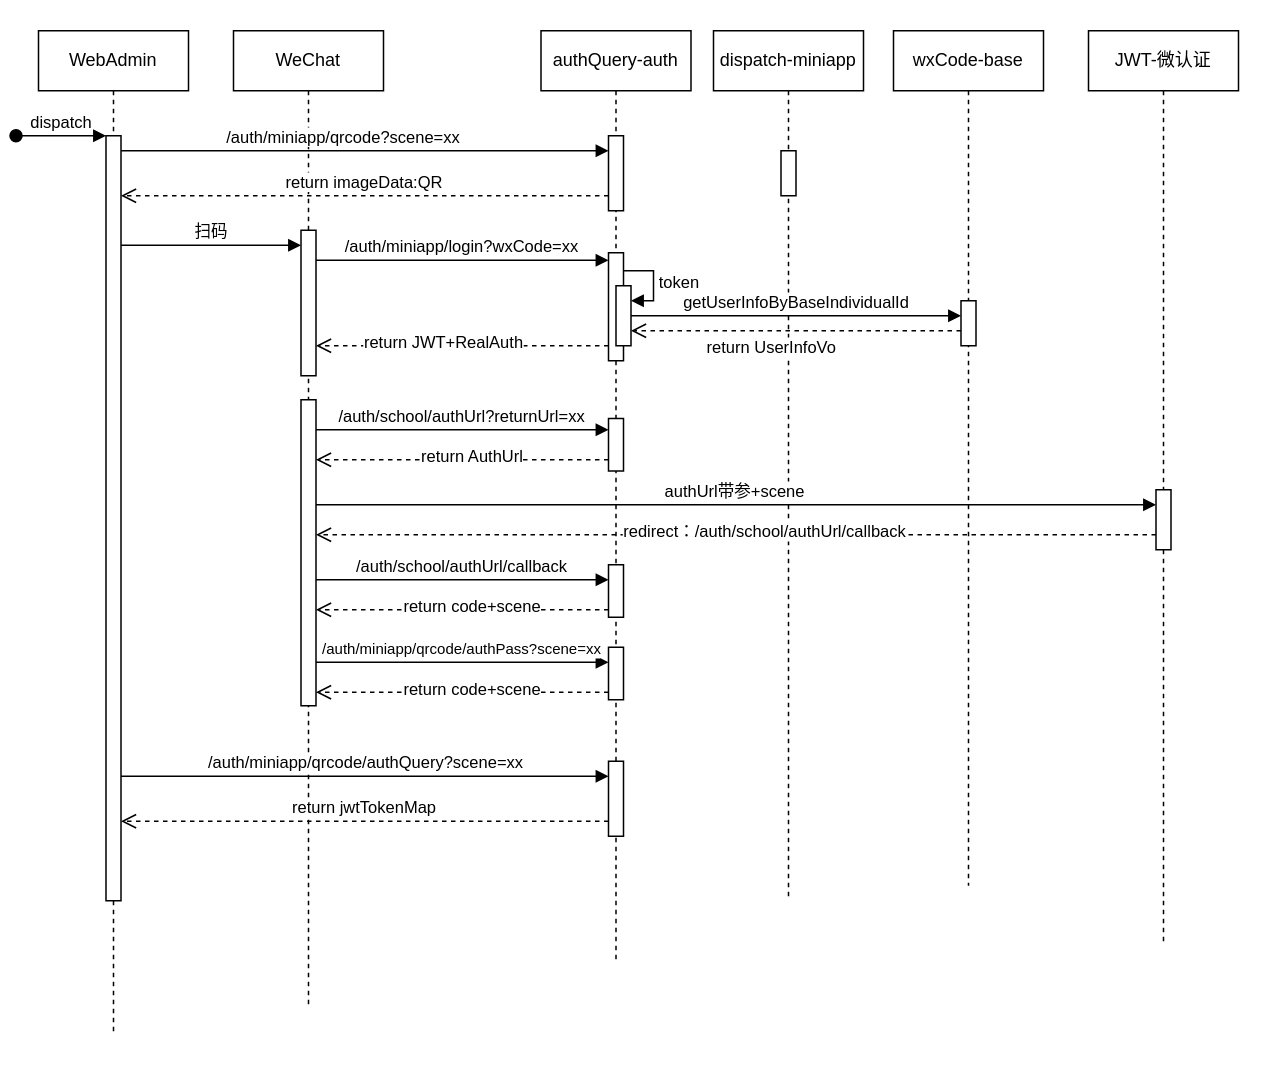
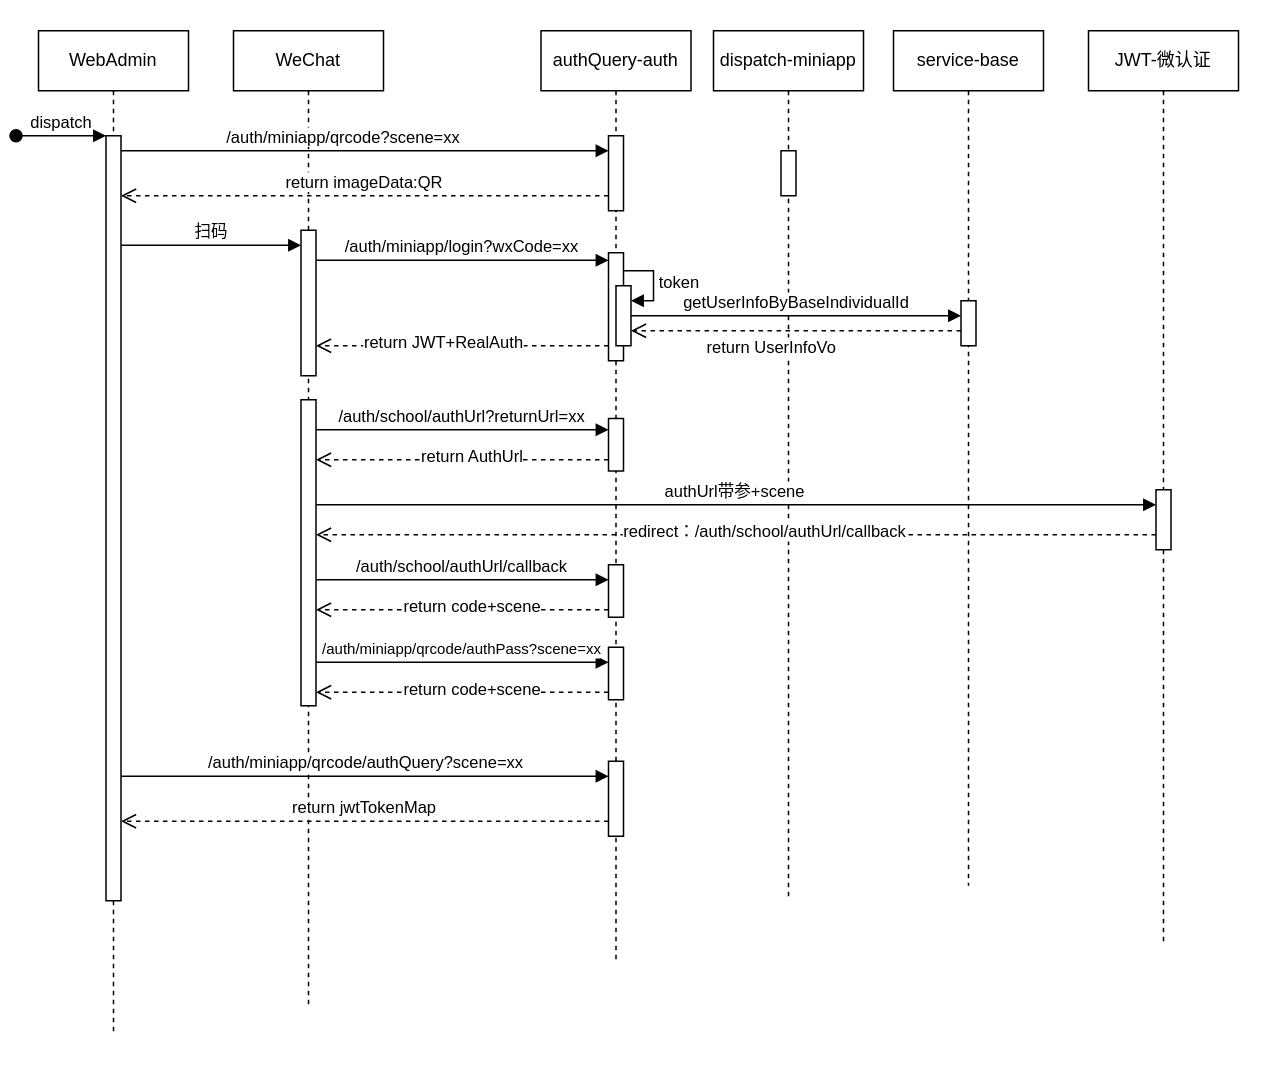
  <mxCell id="0" />
  <mxCell id="1" parent="0" />
  <mxCell id="2" value="WebAdmin" style="shape=umlLifeline;perimeter=lifelinePerimeter;whiteSpace=wrap;html=1;container=0;dropTarget=0;collapsible=0;recursiveResize=0;outlineConnect=0;portConstraint=eastwest;newEdgeStyle={&quot;edgeStyle&quot;:&quot;elbowEdgeStyle&quot;,&quot;elbow&quot;:&quot;vertical&quot;,&quot;curved&quot;:0,&quot;rounded&quot;:0};" parent="1" vertex="1"><mxGeometry x="20" y="20" width="100" height="670" as="geometry" /></mxCell>
  <mxCell id="3" value="" style="html=1;points=[];perimeter=orthogonalPerimeter;outlineConnect=0;targetShapes=umlLifeline;portConstraint=eastwest;newEdgeStyle={&quot;edgeStyle&quot;:&quot;elbowEdgeStyle&quot;,&quot;elbow&quot;:&quot;vertical&quot;,&quot;curved&quot;:0,&quot;rounded&quot;:0};" parent="2" vertex="1"><mxGeometry x="45" y="70" width="10" height="510" as="geometry" /></mxCell>
  <mxCell id="4" value="dispatch" style="html=1;verticalAlign=bottom;startArrow=oval;endArrow=block;startSize=8;edgeStyle=elbowEdgeStyle;elbow=vertical;curved=0;rounded=0;" parent="2" target="3" edge="1"><mxGeometry relative="1" as="geometry"><mxPoint x="-15" y="70" as="sourcePoint" /></mxGeometry></mxCell>
  <mxCell id="5" value="WeChat" style="shape=umlLifeline;perimeter=lifelinePerimeter;whiteSpace=wrap;html=1;container=0;dropTarget=0;collapsible=0;recursiveResize=0;outlineConnect=0;portConstraint=eastwest;newEdgeStyle={&quot;edgeStyle&quot;:&quot;elbowEdgeStyle&quot;,&quot;elbow&quot;:&quot;vertical&quot;,&quot;curved&quot;:0,&quot;rounded&quot;:0};" parent="1" vertex="1"><mxGeometry x="150" y="20" width="100" height="650" as="geometry" /></mxCell>
  <mxCell id="6" value="" style="html=1;points=[];perimeter=orthogonalPerimeter;outlineConnect=0;targetShapes=umlLifeline;portConstraint=eastwest;newEdgeStyle={&quot;edgeStyle&quot;:&quot;elbowEdgeStyle&quot;,&quot;elbow&quot;:&quot;vertical&quot;,&quot;curved&quot;:0,&quot;rounded&quot;:0};" parent="5" vertex="1"><mxGeometry x="45" y="133" width="10" height="97" as="geometry" /></mxCell>
  <mxCell id="7" value="" style="html=1;points=[];perimeter=orthogonalPerimeter;outlineConnect=0;targetShapes=umlLifeline;portConstraint=eastwest;newEdgeStyle={&quot;edgeStyle&quot;:&quot;elbowEdgeStyle&quot;,&quot;elbow&quot;:&quot;vertical&quot;,&quot;curved&quot;:0,&quot;rounded&quot;:0};" vertex="1" parent="5"><mxGeometry x="45" y="246" width="10" height="204" as="geometry" /></mxCell>
  <mxCell id="8" value="/auth/miniapp/qrcode?scene=xx" style="html=1;verticalAlign=bottom;endArrow=block;edgeStyle=elbowEdgeStyle;elbow=vertical;curved=0;rounded=0;" parent="1" source="3" target="11" edge="1"><mxGeometry x="-0.092" relative="1" as="geometry"><mxPoint x="175" y="110" as="sourcePoint" /><Array as="points"><mxPoint x="160" y="100" /></Array><mxPoint as="offset" /></mxGeometry></mxCell>
  <mxCell id="9" value="return imageData:QR" style="html=1;verticalAlign=bottom;endArrow=open;dashed=1;endSize=8;edgeStyle=elbowEdgeStyle;elbow=vertical;curved=0;rounded=0;" parent="1" source="11" target="3" edge="1"><mxGeometry relative="1" as="geometry"><mxPoint x="175" y="185" as="targetPoint" /><Array as="points"><mxPoint x="160" y="130" /><mxPoint x="170" y="260" /></Array></mxGeometry></mxCell>
  <mxCell id="10" value="authQuery-auth" style="shape=umlLifeline;perimeter=lifelinePerimeter;whiteSpace=wrap;html=1;container=0;dropTarget=0;collapsible=0;recursiveResize=0;outlineConnect=0;portConstraint=eastwest;newEdgeStyle={&quot;edgeStyle&quot;:&quot;elbowEdgeStyle&quot;,&quot;elbow&quot;:&quot;vertical&quot;,&quot;curved&quot;:0,&quot;rounded&quot;:0};" parent="1" vertex="1"><mxGeometry x="355" y="20" width="100" height="620" as="geometry" /></mxCell>
  <mxCell id="11" value="" style="html=1;points=[];perimeter=orthogonalPerimeter;outlineConnect=0;targetShapes=umlLifeline;portConstraint=eastwest;newEdgeStyle={&quot;edgeStyle&quot;:&quot;elbowEdgeStyle&quot;,&quot;elbow&quot;:&quot;vertical&quot;,&quot;curved&quot;:0,&quot;rounded&quot;:0};" parent="10" vertex="1"><mxGeometry x="45" y="70" width="10" height="50" as="geometry" /></mxCell>
  <mxCell id="12" value="" style="html=1;points=[];perimeter=orthogonalPerimeter;outlineConnect=0;targetShapes=umlLifeline;portConstraint=eastwest;newEdgeStyle={&quot;edgeStyle&quot;:&quot;elbowEdgeStyle&quot;,&quot;elbow&quot;:&quot;vertical&quot;,&quot;curved&quot;:0,&quot;rounded&quot;:0};" vertex="1" parent="10"><mxGeometry x="45" y="487" width="10" height="50" as="geometry" /></mxCell>
  <mxCell id="13" value="" style="html=1;points=[];perimeter=orthogonalPerimeter;outlineConnect=0;targetShapes=umlLifeline;portConstraint=eastwest;newEdgeStyle={&quot;edgeStyle&quot;:&quot;elbowEdgeStyle&quot;,&quot;elbow&quot;:&quot;vertical&quot;,&quot;curved&quot;:0,&quot;rounded&quot;:0};" vertex="1" parent="10"><mxGeometry x="45" y="148" width="10" height="72" as="geometry" /></mxCell>
  <mxCell id="14" value="" style="html=1;points=[];perimeter=orthogonalPerimeter;outlineConnect=0;targetShapes=umlLifeline;portConstraint=eastwest;newEdgeStyle={&quot;edgeStyle&quot;:&quot;elbowEdgeStyle&quot;,&quot;elbow&quot;:&quot;vertical&quot;,&quot;curved&quot;:0,&quot;rounded&quot;:0};" vertex="1" parent="10"><mxGeometry x="45" y="258.5" width="10" height="35" as="geometry" /></mxCell>
  <mxCell id="15" value="" style="html=1;points=[];perimeter=orthogonalPerimeter;outlineConnect=0;targetShapes=umlLifeline;portConstraint=eastwest;newEdgeStyle={&quot;edgeStyle&quot;:&quot;elbowEdgeStyle&quot;,&quot;elbow&quot;:&quot;vertical&quot;,&quot;curved&quot;:0,&quot;rounded&quot;:0};" vertex="1" parent="10"><mxGeometry x="45" y="356" width="10" height="35" as="geometry" /></mxCell>
  <mxCell id="16" value="" style="html=1;points=[];perimeter=orthogonalPerimeter;outlineConnect=0;targetShapes=umlLifeline;portConstraint=eastwest;newEdgeStyle={&quot;edgeStyle&quot;:&quot;elbowEdgeStyle&quot;,&quot;elbow&quot;:&quot;vertical&quot;,&quot;curved&quot;:0,&quot;rounded&quot;:0};" vertex="1" parent="10"><mxGeometry x="50" y="170" width="10" height="40" as="geometry" /></mxCell>
  <mxCell id="17" value="token" style="html=1;align=left;spacingLeft=2;endArrow=block;rounded=0;edgeStyle=orthogonalEdgeStyle;curved=0;rounded=0;" edge="1" target="16" parent="10" source="13"><mxGeometry relative="1" as="geometry"><mxPoint x="90" y="123" as="sourcePoint" /><Array as="points"><mxPoint x="75" y="160" /><mxPoint x="75" y="180" /></Array></mxGeometry></mxCell>
  <mxCell id="18" value="" style="html=1;points=[];perimeter=orthogonalPerimeter;outlineConnect=0;targetShapes=umlLifeline;portConstraint=eastwest;newEdgeStyle={&quot;edgeStyle&quot;:&quot;elbowEdgeStyle&quot;,&quot;elbow&quot;:&quot;vertical&quot;,&quot;curved&quot;:0,&quot;rounded&quot;:0};" vertex="1" parent="10"><mxGeometry x="45" y="411" width="10" height="35" as="geometry" /></mxCell>
  <mxCell id="19" value="&lt;font style=&quot;font-size: 10px;&quot;&gt;/auth/miniapp/qrcode/authPass?scene=xx&lt;/font&gt;" style="html=1;verticalAlign=bottom;endArrow=block;edgeStyle=elbowEdgeStyle;elbow=vertical;curved=0;rounded=0;" edge="1" parent="10" target="18"><mxGeometry x="-0.003" width="80" relative="1" as="geometry"><mxPoint x="-150" y="421" as="sourcePoint" /><mxPoint x="40" y="421" as="targetPoint" /><Array as="points"><mxPoint x="-80" y="421" /><mxPoint x="-65" y="351" /></Array><mxPoint as="offset" /></mxGeometry></mxCell>
  <mxCell id="20" value="return code+scene" style="html=1;verticalAlign=bottom;endArrow=open;dashed=1;endSize=8;edgeStyle=elbowEdgeStyle;elbow=vertical;curved=0;rounded=0;" edge="1" parent="10" source="18"><mxGeometry x="-0.067" y="7" relative="1" as="geometry"><mxPoint x="40" y="441" as="sourcePoint" /><mxPoint x="-150" y="441" as="targetPoint" /><Array as="points"><mxPoint x="-55" y="441" /></Array><mxPoint as="offset" /></mxGeometry></mxCell>
  <mxCell id="21" value="dispatch-miniapp" style="shape=umlLifeline;perimeter=lifelinePerimeter;whiteSpace=wrap;html=1;container=0;dropTarget=0;collapsible=0;recursiveResize=0;outlineConnect=0;portConstraint=eastwest;newEdgeStyle={&quot;edgeStyle&quot;:&quot;elbowEdgeStyle&quot;,&quot;elbow&quot;:&quot;vertical&quot;,&quot;curved&quot;:0,&quot;rounded&quot;:0};" parent="1" vertex="1"><mxGeometry x="470" y="20" width="100" height="580" as="geometry" /></mxCell>
  <mxCell id="22" value="" style="html=1;points=[];perimeter=orthogonalPerimeter;outlineConnect=0;targetShapes=umlLifeline;portConstraint=eastwest;newEdgeStyle={&quot;edgeStyle&quot;:&quot;elbowEdgeStyle&quot;,&quot;elbow&quot;:&quot;vertical&quot;,&quot;curved&quot;:0,&quot;rounded&quot;:0};" parent="21" vertex="1"><mxGeometry x="45" y="80" width="10" height="30" as="geometry" /></mxCell>
- <mxCell id="23" value="wxCode-base" style="shape=umlLifeline;perimeter=lifelinePerimeter;whiteSpace=wrap;html=1;container=0;dropTarget=0;collapsible=0;recursiveResize=0;outlineConnect=0;portConstraint=eastwest;newEdgeStyle={&quot;edgeStyle&quot;:&quot;elbowEdgeStyle&quot;,&quot;elbow&quot;:&quot;vertical&quot;,&quot;curved&quot;:0,&quot;rounded&quot;:0};" parent="1" vertex="1"><mxGeometry x="590" y="20" width="100" height="570" as="geometry" /></mxCell>
+ <mxCell id="23" value="service-base" style="shape=umlLifeline;perimeter=lifelinePerimeter;whiteSpace=wrap;html=1;container=0;dropTarget=0;collapsible=0;recursiveResize=0;outlineConnect=0;portConstraint=eastwest;newEdgeStyle={&quot;edgeStyle&quot;:&quot;elbowEdgeStyle&quot;,&quot;elbow&quot;:&quot;vertical&quot;,&quot;curved&quot;:0,&quot;rounded&quot;:0};" parent="1" vertex="1"><mxGeometry x="590" y="20" width="100" height="570" as="geometry" /></mxCell>
  <mxCell id="24" value="" style="html=1;points=[];perimeter=orthogonalPerimeter;outlineConnect=0;targetShapes=umlLifeline;portConstraint=eastwest;newEdgeStyle={&quot;edgeStyle&quot;:&quot;elbowEdgeStyle&quot;,&quot;elbow&quot;:&quot;vertical&quot;,&quot;curved&quot;:0,&quot;rounded&quot;:0};" parent="23" vertex="1"><mxGeometry x="45" y="180" width="10" height="30" as="geometry" /></mxCell>
  <mxCell id="25" value="/auth/miniapp/qrcode/authQuery?scene=xx" style="html=1;verticalAlign=bottom;endArrow=block;edgeStyle=elbowEdgeStyle;elbow=vertical;curved=0;rounded=0;" parent="1" target="12" edge="1"><mxGeometry width="80" relative="1" as="geometry"><mxPoint x="75" y="517" as="sourcePoint" /><mxPoint x="190" y="516.5" as="targetPoint" /><Array as="points"><mxPoint x="340" y="517" /></Array><mxPoint as="offset" /></mxGeometry></mxCell>
  <mxCell id="26" value="return&amp;nbsp;jwtTokenMap" style="html=1;verticalAlign=bottom;endArrow=open;dashed=1;endSize=8;edgeStyle=elbowEdgeStyle;elbow=vertical;curved=0;rounded=0;" edge="1" parent="1" source="12"><mxGeometry x="0.002" relative="1" as="geometry"><mxPoint x="75" y="547" as="targetPoint" /><Array as="points"><mxPoint x="165" y="547" /><mxPoint x="175" y="677" /></Array><mxPoint x="390" y="547" as="sourcePoint" /><mxPoint as="offset" /></mxGeometry></mxCell>
  <mxCell id="27" value="扫码" style="html=1;verticalAlign=bottom;endArrow=block;edgeStyle=elbowEdgeStyle;elbow=vertical;curved=0;rounded=0;" edge="1" parent="1" target="6"><mxGeometry width="80" relative="1" as="geometry"><mxPoint x="75" y="163" as="sourcePoint" /><mxPoint x="390" y="293" as="targetPoint" /><Array as="points"><mxPoint x="160" y="163" /></Array><mxPoint as="offset" /></mxGeometry></mxCell>
  <mxCell id="28" value="return JWT+RealAuth" style="html=1;verticalAlign=bottom;endArrow=open;dashed=1;endSize=8;edgeStyle=elbowEdgeStyle;elbow=vertical;curved=0;rounded=0;" edge="1" parent="1" source="13" target="6"><mxGeometry x="0.128" y="7" relative="1" as="geometry"><mxPoint x="350" y="193" as="sourcePoint" /><mxPoint x="270" y="193" as="targetPoint" /><Array as="points"><mxPoint x="300" y="230" /></Array><mxPoint as="offset" /></mxGeometry></mxCell>
  <mxCell id="29" value="/auth/miniapp/login?wxCode=xx" style="html=1;verticalAlign=bottom;endArrow=block;edgeStyle=elbowEdgeStyle;elbow=vertical;curved=0;rounded=0;" edge="1" parent="1" source="6" target="13"><mxGeometry x="-0.002" width="80" relative="1" as="geometry"><mxPoint x="210" y="173" as="sourcePoint" /><mxPoint x="330" y="173" as="targetPoint" /><Array as="points"><mxPoint x="295" y="173" /></Array><mxPoint as="offset" /></mxGeometry></mxCell>
  <mxCell id="30" value="JWT-微认证" style="shape=umlLifeline;perimeter=lifelinePerimeter;whiteSpace=wrap;html=1;container=0;dropTarget=0;collapsible=0;recursiveResize=0;outlineConnect=0;portConstraint=eastwest;newEdgeStyle={&quot;edgeStyle&quot;:&quot;elbowEdgeStyle&quot;,&quot;elbow&quot;:&quot;vertical&quot;,&quot;curved&quot;:0,&quot;rounded&quot;:0};" vertex="1" parent="1"><mxGeometry x="720" y="20" width="100" height="610" as="geometry" /></mxCell>
  <mxCell id="31" value="" style="html=1;points=[];perimeter=orthogonalPerimeter;outlineConnect=0;targetShapes=umlLifeline;portConstraint=eastwest;newEdgeStyle={&quot;edgeStyle&quot;:&quot;elbowEdgeStyle&quot;,&quot;elbow&quot;:&quot;vertical&quot;,&quot;curved&quot;:0,&quot;rounded&quot;:0};" vertex="1" parent="30"><mxGeometry x="45" y="306" width="10" height="40" as="geometry" /></mxCell>
  <mxCell id="32" value="/auth/school/authUrl?returnUrl=xx" style="html=1;verticalAlign=bottom;endArrow=block;edgeStyle=elbowEdgeStyle;elbow=vertical;curved=0;rounded=0;" edge="1" parent="1" source="7" target="14"><mxGeometry x="-0.004" width="80" relative="1" as="geometry"><mxPoint x="205" y="216" as="sourcePoint" /><mxPoint x="400" y="216" as="targetPoint" /><Array as="points"><mxPoint x="280" y="286" /><mxPoint x="295" y="216" /></Array><mxPoint as="offset" /></mxGeometry></mxCell>
  <mxCell id="33" value="return AuthUrl" style="html=1;verticalAlign=bottom;endArrow=open;dashed=1;endSize=8;edgeStyle=elbowEdgeStyle;elbow=vertical;curved=0;rounded=0;" edge="1" parent="1" source="14" target="7"><mxGeometry x="-0.067" y="7" relative="1" as="geometry"><mxPoint x="405" y="306" as="sourcePoint" /><mxPoint x="210" y="306" as="targetPoint" /><Array as="points"><mxPoint x="305" y="306" /></Array><mxPoint as="offset" /></mxGeometry></mxCell>
  <mxCell id="34" value="authUrl带参+scene" style="html=1;verticalAlign=bottom;endArrow=block;edgeStyle=elbowEdgeStyle;elbow=vertical;curved=0;rounded=0;" edge="1" parent="1" source="7" target="31"><mxGeometry x="-0.004" width="80" relative="1" as="geometry"><mxPoint x="210" y="336" as="sourcePoint" /><mxPoint x="405" y="336" as="targetPoint" /><Array as="points"><mxPoint x="285" y="336" /><mxPoint x="300" y="266" /></Array><mxPoint as="offset" /></mxGeometry></mxCell>
  <mxCell id="35" value="redirect：/auth/school/authUrl/callback" style="html=1;verticalAlign=bottom;endArrow=open;dashed=1;endSize=8;edgeStyle=elbowEdgeStyle;elbow=vertical;curved=0;rounded=0;" edge="1" parent="1" source="31" target="7"><mxGeometry x="-0.067" y="7" relative="1" as="geometry"><mxPoint x="645" y="356" as="sourcePoint" /><mxPoint x="450" y="356" as="targetPoint" /><Array as="points"><mxPoint x="550" y="356" /></Array><mxPoint as="offset" /></mxGeometry></mxCell>
  <mxCell id="36" value="/auth/school/authUrl/callback" style="html=1;verticalAlign=bottom;endArrow=block;edgeStyle=elbowEdgeStyle;elbow=vertical;curved=0;rounded=0;" edge="1" parent="1" source="7" target="15"><mxGeometry x="-0.003" width="80" relative="1" as="geometry"><mxPoint x="210" y="386" as="sourcePoint" /><mxPoint x="395" y="386" as="targetPoint" /><Array as="points"><mxPoint x="275" y="386" /><mxPoint x="290" y="316" /></Array><mxPoint as="offset" /></mxGeometry></mxCell>
  <mxCell id="37" value="return code+scene" style="html=1;verticalAlign=bottom;endArrow=open;dashed=1;endSize=8;edgeStyle=elbowEdgeStyle;elbow=vertical;curved=0;rounded=0;" edge="1" parent="1" source="15" target="7"><mxGeometry x="-0.067" y="7" relative="1" as="geometry"><mxPoint x="395" y="406" as="sourcePoint" /><mxPoint x="230" y="406" as="targetPoint" /><Array as="points"><mxPoint x="300" y="406" /></Array><mxPoint as="offset" /></mxGeometry></mxCell>
  <mxCell id="38" value="getUserInfoByBaseIndividualId" style="html=1;verticalAlign=bottom;endArrow=block;edgeStyle=elbowEdgeStyle;elbow=vertical;curved=0;rounded=0;" edge="1" parent="1" source="16" target="24"><mxGeometry x="-0.003" width="80" relative="1" as="geometry"><mxPoint x="430" y="210" as="sourcePoint" /><mxPoint x="625" y="210" as="targetPoint" /><Array as="points"><mxPoint x="500" y="210" /><mxPoint x="515" y="140" /></Array><mxPoint as="offset" /></mxGeometry></mxCell>
  <mxCell id="39" value="return&amp;nbsp;UserInfoVo&amp;nbsp;" style="html=1;verticalAlign=bottom;endArrow=open;dashed=1;endSize=8;edgeStyle=elbowEdgeStyle;elbow=vertical;curved=0;rounded=0;" edge="1" parent="1" source="24" target="16"><mxGeometry x="0.136" y="20" relative="1" as="geometry"><mxPoint x="617.5" y="220" as="sourcePoint" /><mxPoint x="422.5" y="220" as="targetPoint" /><Array as="points"><mxPoint x="517.5" y="220" /></Array><mxPoint as="offset" /></mxGeometry></mxCell>
